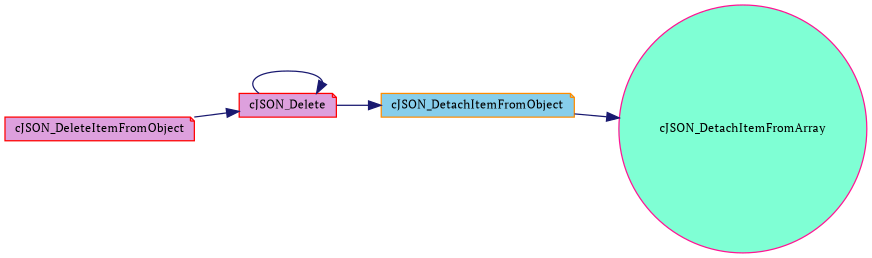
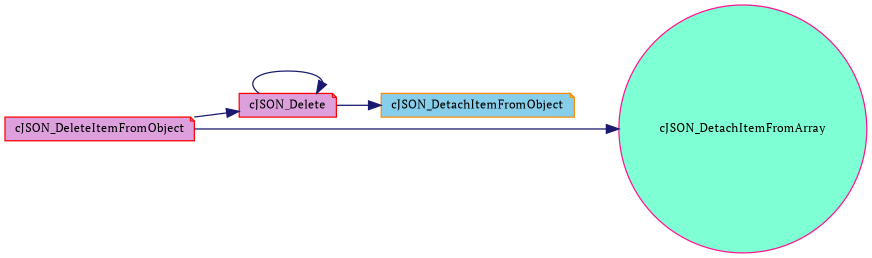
  digraph {
    fontname="PT Serif"
    rankdir=LR
    node [color=red fillcolor=plum fontname="PT Serif" fontsize=10 shape=note style=filled]
    edge [color=midnightblue fontname="PT Serif" fontsize=10 labelfontname=Helvetica labelfontsize=10 style=solid]
    n1 [fontcolor=black height=0.2 label=cJSON_DeleteItemFromObject width=0.4]
    n2 [height=0.2 label=cJSON_Delete width=0.4]
    n3 [color=darkorange fillcolor=skyblue height=0.2 label=cJSON_DetachItemFromObject width=0.4]
    n4 [color=deeppink fillcolor=aquamarine height=0.2 label=cJSON_DetachItemFromArray shape=circle width=0.4]
    n1 -> n2
    n2 -> n2
    n2 -> n3
-   n3 -> n4
+   n1 -> n4
  }
